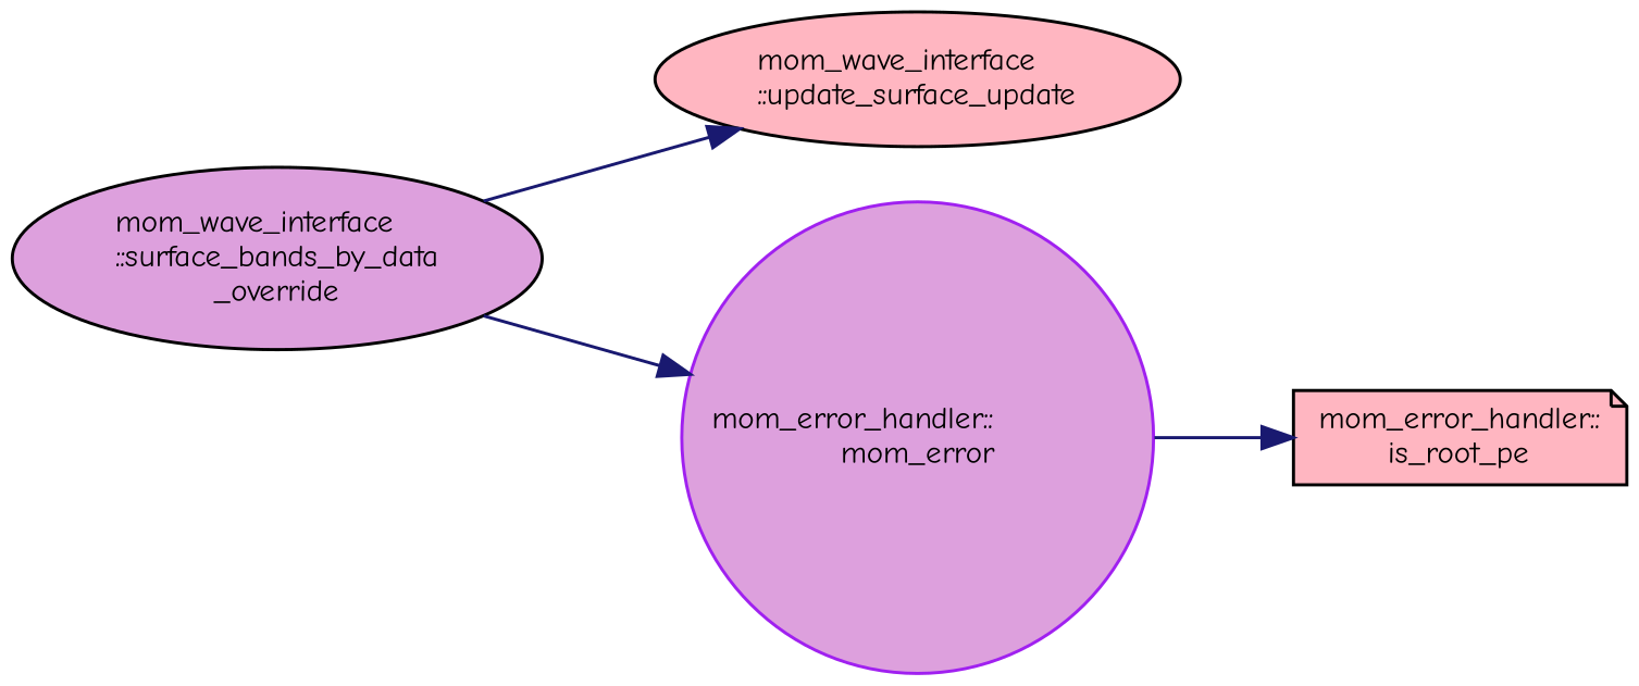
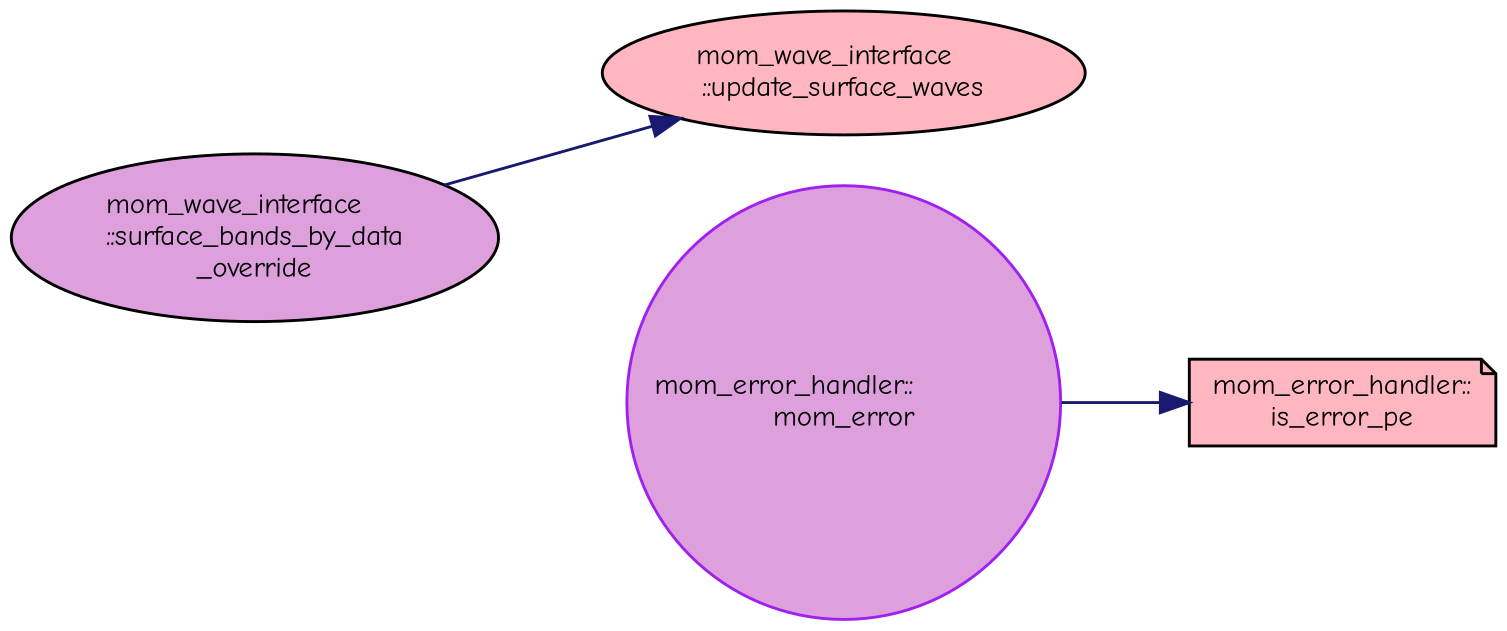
  digraph {
    fontname="Comic Neue"
    rankdir=LR
    node [color=black fillcolor=lightpink fontname="Comic Neue" fontsize=10 shape=ellipse style=filled]
    edge [color=midnightblue fontname="Comic Neue" fontsize=10 labelfontname=Helvetica labelfontsize=10 style=solid]
-   n1 [fontcolor=black height=0.2 label="mom_wave_interface\l::update_surface_update" width=0.4]
+   n1 [fontcolor=black height=0.2 label="mom_wave_interface\l::update_surface_waves" width=0.4]
    n2 [fillcolor=plum height=0.2 label="mom_wave_interface\l::surface_bands_by_data\l_override" width=0.4]
    n3 [color=purple fillcolor=plum height=0.2 label="mom_error_handler::\lmom_error" shape=circle width=0.4]
-   n4 [height=0.2 label="mom_error_handler::\lis_root_pe" shape=note width=0.4]
+   n4 [height=0.2 label="mom_error_handler::\lis_error_pe" shape=note width=0.4]
    n2 -> n1
-   n2 -> n3
    n3 -> n4
  }
